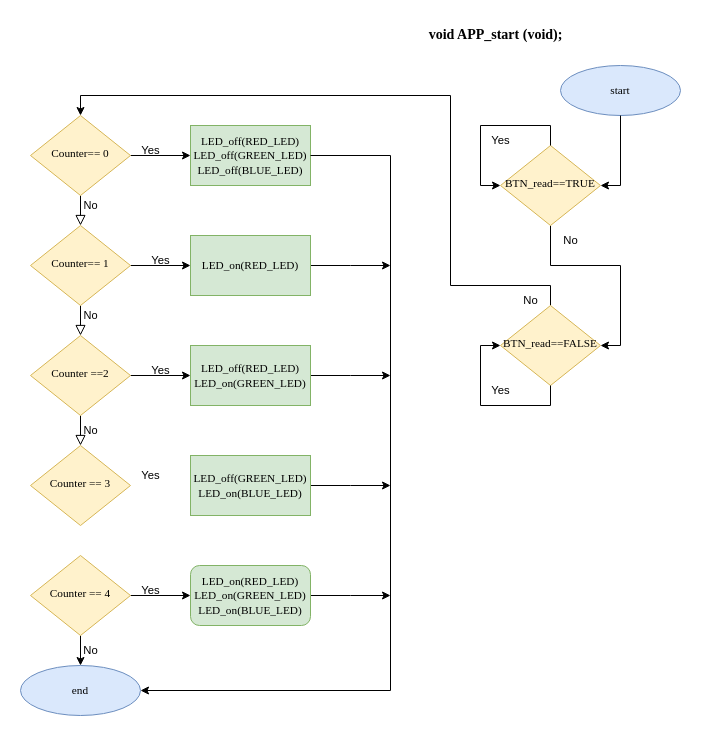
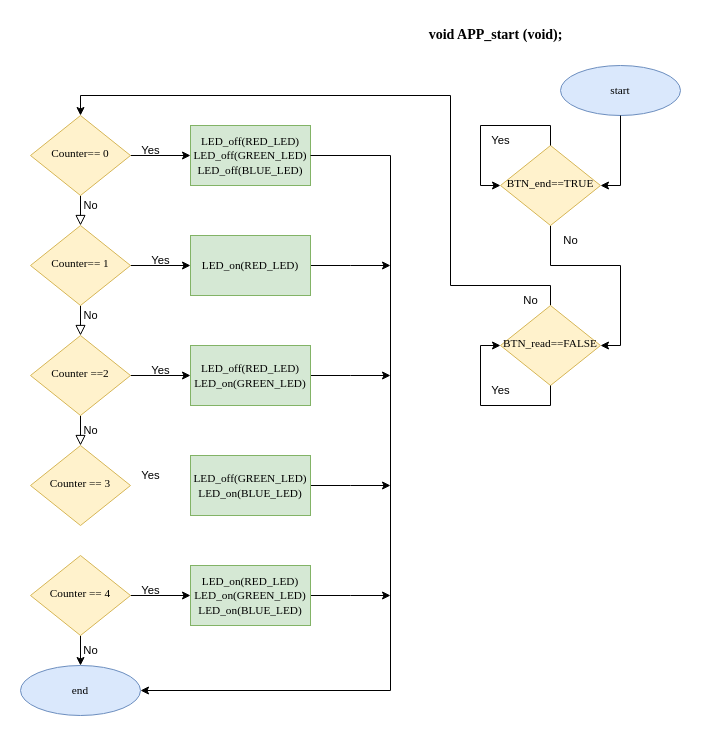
  <mxCell id="0" />
  <mxCell id="1" parent="0" />
  <mxCell id="2" value="No" style="edgeStyle=orthogonalEdgeStyle;rounded=0;html=1;jettySize=auto;orthogonalLoop=1;fontSize=11;endArrow=block;endFill=0;endSize=8;strokeWidth=1;shadow=0;labelBackgroundColor=none;exitX=0.5;exitY=1;exitDx=0;exitDy=0;entryX=0.5;entryY=0;entryDx=0;entryDy=0;" parent="1" source="7" edge="1" target="5"><mxGeometry x="-0.333" y="10" relative="1" as="geometry"><mxPoint as="offset" /><mxPoint x="80" y="355" as="sourcePoint" /><mxPoint x="80" y="395" as="targetPoint" /></mxGeometry></mxCell>
  <mxCell id="3" value="No" style="edgeStyle=orthogonalEdgeStyle;rounded=0;html=1;jettySize=auto;orthogonalLoop=1;fontSize=11;endArrow=block;endFill=0;endSize=8;strokeWidth=1;shadow=0;labelBackgroundColor=none;exitX=0.5;exitY=1;exitDx=0;exitDy=0;entryX=0.5;entryY=0;entryDx=0;entryDy=0;" parent="1" source="5" target="12" edge="1"><mxGeometry y="10" relative="1" as="geometry"><mxPoint as="offset" /><mxPoint x="140" y="485" as="sourcePoint" /><mxPoint x="80" y="515" as="targetPoint" /></mxGeometry></mxCell>
  <mxCell id="4" value="" style="edgeStyle=orthogonalEdgeStyle;rounded=0;orthogonalLoop=1;jettySize=auto;html=1;" edge="1" parent="1" source="5" target="26"><mxGeometry relative="1" as="geometry" /></mxCell>
  <mxCell id="5" value="&lt;font face=&quot;calibri&quot; style=&quot;font-size: 11.29px;&quot;&gt;Counter ==2&lt;/font&gt;" style="rhombus;whiteSpace=wrap;html=1;shadow=0;fontFamily=Helvetica;fontSize=12;align=center;strokeWidth=1;spacing=6;spacingTop=-4;fillColor=#fff2cc;strokeColor=#d6b656;" parent="1" vertex="1"><mxGeometry x="30" y="335" width="100" height="80" as="geometry" /></mxCell>
  <mxCell id="6" value="" style="edgeStyle=orthogonalEdgeStyle;rounded=0;orthogonalLoop=1;jettySize=auto;html=1;" edge="1" parent="1" source="7" target="28"><mxGeometry relative="1" as="geometry" /></mxCell>
  <mxCell id="7" value="&lt;font face=&quot;calibri&quot; style=&quot;font-size: 11.29px;&quot;&gt;Counter== 1&lt;/font&gt;" style="rhombus;whiteSpace=wrap;html=1;shadow=0;fontFamily=Helvetica;fontSize=12;align=center;strokeWidth=1;spacing=6;spacingTop=-4;fillColor=#fff2cc;strokeColor=#d6b656;" parent="1" vertex="1"><mxGeometry x="30" y="225" width="100" height="80" as="geometry" /></mxCell>
  <mxCell id="8" value="No" style="edgeStyle=orthogonalEdgeStyle;rounded=0;html=1;jettySize=auto;orthogonalLoop=1;fontSize=11;endArrow=block;endFill=0;endSize=8;strokeWidth=1;shadow=0;labelBackgroundColor=none;exitX=0.5;exitY=1;exitDx=0;exitDy=0;entryX=0.5;entryY=0;entryDx=0;entryDy=0;" parent="1" source="10" edge="1" target="7"><mxGeometry x="-0.333" y="10" relative="1" as="geometry"><mxPoint as="offset" /><mxPoint x="80" y="215" as="sourcePoint" /><mxPoint x="80" y="255" as="targetPoint" /></mxGeometry></mxCell>
  <mxCell id="9" value="" style="edgeStyle=orthogonalEdgeStyle;rounded=0;orthogonalLoop=1;jettySize=auto;html=1;" edge="1" parent="1" source="10" target="11"><mxGeometry relative="1" as="geometry" /></mxCell>
  <mxCell id="10" value="&lt;font style=&quot;font-size: 11.29px;&quot; face=&quot;calibri&quot;&gt;Counter== 0&lt;/font&gt;" style="rhombus;whiteSpace=wrap;html=1;shadow=0;fontFamily=Helvetica;fontSize=12;align=center;strokeWidth=1;spacing=6;spacingTop=-4;fillColor=#fff2cc;strokeColor=#d6b656;" parent="1" vertex="1"><mxGeometry x="30" y="115" width="100" height="80" as="geometry" /></mxCell>
  <mxCell id="11" value="&lt;div style=&quot;&quot;&gt;&lt;font style=&quot;font-size: 11.29px;&quot; face=&quot;calibri&quot;&gt;LED_off(RED_LED)&lt;/font&gt;&lt;br&gt;&lt;/div&gt;&lt;div style=&quot;&quot;&gt;&lt;font style=&quot;font-size: 11.29px;&quot; face=&quot;calibri&quot;&gt;LED_off(GREEN_LED)&lt;/font&gt;&lt;/div&gt;&lt;div style=&quot;&quot;&gt;&lt;font style=&quot;font-size: 11.29px;&quot; face=&quot;calibri&quot;&gt;LED_off(BLUE_LED)&lt;/font&gt;&lt;/div&gt;" style="rounded=0;whiteSpace=wrap;html=1;fillColor=#d5e8d4;strokeColor=#82b366;" parent="1" vertex="1"><mxGeometry x="190" y="125" width="120" height="60" as="geometry" /></mxCell>
  <mxCell id="12" value="&lt;font style=&quot;font-size: 11.29px;&quot; face=&quot;calibri&quot;&gt;Counter == 3&lt;/font&gt;" style="rhombus;whiteSpace=wrap;html=1;shadow=0;fontFamily=Helvetica;fontSize=12;align=center;strokeWidth=1;spacing=6;spacingTop=-4;fillColor=#fff2cc;strokeColor=#d6b656;" parent="1" vertex="1"><mxGeometry x="30" y="445" width="100" height="80" as="geometry" /></mxCell>
  <mxCell id="13" value="&lt;font style=&quot;font-size: 11.29px;&quot; face=&quot;calibri&quot;&gt;end&lt;/font&gt;" style="ellipse;whiteSpace=wrap;html=1;fillColor=#dae8fc;strokeColor=#6c8ebf;" parent="1" vertex="1"><mxGeometry x="20" y="665" width="120" height="50" as="geometry" /></mxCell>
  <mxCell id="14" value="&lt;font style=&quot;font-size: 11.29px;&quot; face=&quot;calibri&quot;&gt;start&lt;/font&gt;" style="ellipse;whiteSpace=wrap;html=1;fillColor=#dae8fc;strokeColor=#6c8ebf;" parent="1" vertex="1"><mxGeometry x="560" y="65" width="120" height="50" as="geometry" /></mxCell>
  <mxCell id="15" value="" style="endArrow=classic;html=1;rounded=0;exitX=1;exitY=0.5;exitDx=0;exitDy=0;entryX=1;entryY=0.5;entryDx=0;entryDy=0;" parent="1" source="11" target="13" edge="1"><mxGeometry width="50" height="50" relative="1" as="geometry"><mxPoint x="200" y="495" as="sourcePoint" /><mxPoint x="250" y="445" as="targetPoint" /><Array as="points"><mxPoint x="390" y="155" /><mxPoint x="390" y="690" /></Array></mxGeometry></mxCell>
  <mxCell id="16" value="" style="endArrow=classic;html=1;rounded=0;exitX=0.5;exitY=1;exitDx=0;exitDy=0;entryX=1;entryY=0.5;entryDx=0;entryDy=0;" parent="1" source="14" target="30" edge="1"><mxGeometry width="50" height="50" relative="1" as="geometry"><mxPoint x="790" y="315" as="sourcePoint" /><mxPoint x="620" y="135" as="targetPoint" /><Array as="points"><mxPoint x="620" y="185" /></Array></mxGeometry></mxCell>
  <mxCell id="17" value="&lt;b&gt;&lt;font style=&quot;font-size: 14px;&quot; face=&quot;calibri&quot;&gt;void APP_start (void);&lt;/font&gt;&lt;/b&gt;" style="text;html=1;align=center;verticalAlign=middle;resizable=0;points=[];autosize=1;strokeColor=none;fillColor=none;" parent="1" vertex="1"><mxGeometry x="420" y="20" width="150" height="30" as="geometry" /></mxCell>
  <mxCell id="18" style="edgeStyle=orthogonalEdgeStyle;rounded=0;orthogonalLoop=1;jettySize=auto;html=1;entryX=0.5;entryY=0;entryDx=0;entryDy=0;" edge="1" parent="1" source="20" target="13"><mxGeometry relative="1" as="geometry" /></mxCell>
  <mxCell id="19" value="" style="edgeStyle=orthogonalEdgeStyle;rounded=0;orthogonalLoop=1;jettySize=auto;html=1;" edge="1" parent="1" source="20" target="24"><mxGeometry relative="1" as="geometry" /></mxCell>
  <mxCell id="20" value="&lt;font style=&quot;font-size: 11.29px;&quot; face=&quot;calibri&quot;&gt;Counter == 4&lt;/font&gt;" style="rhombus;whiteSpace=wrap;html=1;shadow=0;fontFamily=Helvetica;fontSize=12;align=center;strokeWidth=1;spacing=6;spacingTop=-4;fillColor=#fff2cc;strokeColor=#d6b656;" vertex="1" parent="1"><mxGeometry x="30" y="555" width="100" height="80" as="geometry" /></mxCell>
  <mxCell id="21" style="edgeStyle=orthogonalEdgeStyle;rounded=0;orthogonalLoop=1;jettySize=auto;html=1;" edge="1" parent="1" source="22"><mxGeometry relative="1" as="geometry"><mxPoint x="390" y="485" as="targetPoint" /></mxGeometry></mxCell>
  <mxCell id="22" value="&lt;div style=&quot;&quot;&gt;&lt;span style=&quot;font-size: 11.29px; font-family: calibri; background-color: initial;&quot;&gt;LED_off(GREEN_LED)&lt;/span&gt;&lt;br&gt;&lt;/div&gt;&lt;div style=&quot;&quot;&gt;&lt;font style=&quot;font-size: 11.29px;&quot; face=&quot;calibri&quot;&gt;LED_on(BLUE_LED)&lt;/font&gt;&lt;/div&gt;" style="rounded=0;whiteSpace=wrap;html=1;fillColor=#d5e8d4;strokeColor=#82b366;" vertex="1" parent="1"><mxGeometry x="190" y="455" width="120" height="60" as="geometry" /></mxCell>
  <mxCell id="23" style="edgeStyle=orthogonalEdgeStyle;rounded=0;orthogonalLoop=1;jettySize=auto;html=1;" edge="1" parent="1" source="24"><mxGeometry relative="1" as="geometry"><mxPoint x="390" y="595" as="targetPoint" /></mxGeometry></mxCell>
- <mxCell id="24" value="&lt;div style=&quot;&quot;&gt;&lt;font style=&quot;font-size: 11.29px;&quot; face=&quot;calibri&quot;&gt;LED_on(RED_LED)&lt;/font&gt;&lt;br&gt;&lt;/div&gt;&lt;div style=&quot;&quot;&gt;&lt;font style=&quot;font-size: 11.29px;&quot; face=&quot;calibri&quot;&gt;LED_on(GREEN_LED)&lt;/font&gt;&lt;/div&gt;&lt;div style=&quot;&quot;&gt;&lt;font style=&quot;font-size: 11.29px;&quot; face=&quot;calibri&quot;&gt;LED_on(BLUE_LED)&lt;/font&gt;&lt;/div&gt;" style="whiteSpace=wrap;html=1;fillColor=#d5e8d4;strokeColor=#82b366;rounded=1;" vertex="1" parent="1"><mxGeometry x="190" y="565" width="120" height="60" as="geometry" /></mxCell>
+ <mxCell id="24" value="&lt;div style=&quot;&quot;&gt;&lt;font style=&quot;font-size: 11.29px;&quot; face=&quot;calibri&quot;&gt;LED_on(RED_LED)&lt;/font&gt;&lt;br&gt;&lt;/div&gt;&lt;div style=&quot;&quot;&gt;&lt;font style=&quot;font-size: 11.29px;&quot; face=&quot;calibri&quot;&gt;LED_on(GREEN_LED)&lt;/font&gt;&lt;/div&gt;&lt;div style=&quot;&quot;&gt;&lt;font style=&quot;font-size: 11.29px;&quot; face=&quot;calibri&quot;&gt;LED_on(BLUE_LED)&lt;/font&gt;&lt;/div&gt;" style="rounded=0;whiteSpace=wrap;html=1;fillColor=#d5e8d4;strokeColor=#82b366;" vertex="1" parent="1"><mxGeometry x="190" y="565" width="120" height="60" as="geometry" /></mxCell>
  <mxCell id="25" style="edgeStyle=orthogonalEdgeStyle;rounded=0;orthogonalLoop=1;jettySize=auto;html=1;" edge="1" parent="1" source="26"><mxGeometry relative="1" as="geometry"><mxPoint x="390" y="375" as="targetPoint" /></mxGeometry></mxCell>
  <mxCell id="26" value="&lt;div style=&quot;&quot;&gt;&lt;font style=&quot;font-size: 11.29px;&quot; face=&quot;calibri&quot;&gt;LED_off(RED_LED)&lt;/font&gt;&lt;br&gt;&lt;/div&gt;&lt;div style=&quot;&quot;&gt;&lt;font style=&quot;font-size: 11.29px;&quot; face=&quot;calibri&quot;&gt;LED_on(GREEN_LED)&lt;/font&gt;&lt;/div&gt;" style="rounded=0;whiteSpace=wrap;html=1;fillColor=#d5e8d4;strokeColor=#82b366;" vertex="1" parent="1"><mxGeometry x="190" y="345" width="120" height="60" as="geometry" /></mxCell>
  <mxCell id="27" style="edgeStyle=orthogonalEdgeStyle;rounded=0;orthogonalLoop=1;jettySize=auto;html=1;" edge="1" parent="1" source="28"><mxGeometry relative="1" as="geometry"><mxPoint x="390" y="265" as="targetPoint" /></mxGeometry></mxCell>
  <mxCell id="28" value="&lt;div style=&quot;&quot;&gt;&lt;font style=&quot;font-size: 11.29px;&quot; face=&quot;calibri&quot;&gt;LED_on(RED_LED)&lt;/font&gt;&lt;/div&gt;" style="rounded=0;whiteSpace=wrap;html=1;fillColor=#d5e8d4;strokeColor=#82b366;" vertex="1" parent="1"><mxGeometry x="190" y="235" width="120" height="60" as="geometry" /></mxCell>
  <mxCell id="29" style="edgeStyle=orthogonalEdgeStyle;rounded=0;orthogonalLoop=1;jettySize=auto;html=1;entryX=1;entryY=0.5;entryDx=0;entryDy=0;" edge="1" parent="1" source="30" target="33"><mxGeometry relative="1" as="geometry" /></mxCell>
- <mxCell id="30" value="&lt;font style=&quot;font-size: 11.29px;&quot; face=&quot;calibri&quot;&gt;BTN_read==TRUE&lt;/font&gt;" style="rhombus;whiteSpace=wrap;html=1;shadow=0;fontFamily=Helvetica;fontSize=12;align=center;strokeWidth=1;spacing=6;spacingTop=-4;fillColor=#fff2cc;strokeColor=#d6b656;" vertex="1" parent="1"><mxGeometry x="500" y="145" width="100" height="80" as="geometry" /></mxCell>
+ <mxCell id="30" value="&lt;font style=&quot;font-size: 11.29px;&quot; face=&quot;calibri&quot;&gt;BTN_end==TRUE&lt;/font&gt;" style="rhombus;whiteSpace=wrap;html=1;shadow=0;fontFamily=Helvetica;fontSize=12;align=center;strokeWidth=1;spacing=6;spacingTop=-4;fillColor=#fff2cc;strokeColor=#d6b656;" vertex="1" parent="1"><mxGeometry x="500" y="145" width="100" height="80" as="geometry" /></mxCell>
  <mxCell id="31" style="edgeStyle=orthogonalEdgeStyle;rounded=0;orthogonalLoop=1;jettySize=auto;html=1;entryX=0;entryY=0.5;entryDx=0;entryDy=0;" edge="1" parent="1" source="30" target="30"><mxGeometry relative="1" as="geometry"><mxPoint x="490" y="185" as="targetPoint" /><Array as="points"><mxPoint x="550" y="125" /><mxPoint x="480" y="125" /><mxPoint x="480" y="185" /></Array></mxGeometry></mxCell>
  <mxCell id="32" style="edgeStyle=orthogonalEdgeStyle;rounded=0;orthogonalLoop=1;jettySize=auto;html=1;exitX=0.5;exitY=0;exitDx=0;exitDy=0;entryX=0.5;entryY=0;entryDx=0;entryDy=0;" edge="1" parent="1" source="33" target="10"><mxGeometry relative="1" as="geometry"><mxPoint x="130" y="45" as="targetPoint" /><Array as="points"><mxPoint x="550" y="285" /><mxPoint x="450" y="285" /><mxPoint x="450" y="95" /><mxPoint x="80" y="95" /></Array></mxGeometry></mxCell>
  <mxCell id="33" value="&lt;font style=&quot;font-size: 11.29px;&quot; face=&quot;calibri&quot;&gt;BTN_read==FALSE&lt;/font&gt;" style="rhombus;whiteSpace=wrap;html=1;shadow=0;fontFamily=Helvetica;fontSize=12;align=center;strokeWidth=1;spacing=6;spacingTop=-4;fillColor=#fff2cc;strokeColor=#d6b656;" vertex="1" parent="1"><mxGeometry x="500" y="305" width="100" height="80" as="geometry" /></mxCell>
  <mxCell id="34" style="edgeStyle=orthogonalEdgeStyle;rounded=0;orthogonalLoop=1;jettySize=auto;html=1;entryX=0;entryY=0.5;entryDx=0;entryDy=0;" edge="1" parent="1" source="33" target="33"><mxGeometry relative="1" as="geometry"><mxPoint x="490" y="345" as="targetPoint" /><Array as="points"><mxPoint x="550" y="405" /><mxPoint x="480" y="405" /><mxPoint x="480" y="345" /></Array></mxGeometry></mxCell>
  <mxCell id="35" value="&lt;font style=&quot;font-size: 11.29px;&quot;&gt;Yes&lt;/font&gt;" style="text;html=1;align=center;verticalAlign=middle;resizable=0;points=[];autosize=1;strokeColor=none;fillColor=none;" vertex="1" parent="1"><mxGeometry x="480" y="125" width="40" height="30" as="geometry" /></mxCell>
  <mxCell id="36" value="&lt;font style=&quot;font-size: 11.29px;&quot;&gt;Yes&lt;/font&gt;" style="text;html=1;align=center;verticalAlign=middle;resizable=0;points=[];autosize=1;strokeColor=none;fillColor=none;" vertex="1" parent="1"><mxGeometry x="480" y="375" width="40" height="30" as="geometry" /></mxCell>
  <mxCell id="37" value="&lt;font style=&quot;font-size: 11.29px;&quot;&gt;Yes&lt;/font&gt;" style="text;html=1;align=center;verticalAlign=middle;resizable=0;points=[];autosize=1;strokeColor=none;fillColor=none;" vertex="1" parent="1"><mxGeometry x="130" y="575" width="40" height="30" as="geometry" /></mxCell>
  <mxCell id="38" value="&lt;font style=&quot;font-size: 11.29px;&quot;&gt;No&lt;/font&gt;" style="text;html=1;align=center;verticalAlign=middle;resizable=0;points=[];autosize=1;strokeColor=none;fillColor=none;" vertex="1" parent="1"><mxGeometry x="550" y="225" width="40" height="30" as="geometry" /></mxCell>
  <mxCell id="39" value="&lt;font style=&quot;font-size: 11.29px;&quot;&gt;Yes&lt;/font&gt;" style="text;html=1;align=center;verticalAlign=middle;resizable=0;points=[];autosize=1;strokeColor=none;fillColor=none;" vertex="1" parent="1"><mxGeometry x="130" y="460" width="40" height="30" as="geometry" /></mxCell>
  <mxCell id="40" value="&lt;font style=&quot;font-size: 11.29px;&quot;&gt;Yes&lt;/font&gt;" style="text;html=1;align=center;verticalAlign=middle;resizable=0;points=[];autosize=1;strokeColor=none;fillColor=none;" vertex="1" parent="1"><mxGeometry x="140" y="355" width="40" height="30" as="geometry" /></mxCell>
  <mxCell id="41" value="&lt;font style=&quot;font-size: 11.29px;&quot;&gt;Yes&lt;/font&gt;" style="text;html=1;align=center;verticalAlign=middle;resizable=0;points=[];autosize=1;strokeColor=none;fillColor=none;" vertex="1" parent="1"><mxGeometry x="140" y="245" width="40" height="30" as="geometry" /></mxCell>
  <mxCell id="42" value="&lt;font style=&quot;font-size: 11.29px;&quot;&gt;Yes&lt;/font&gt;" style="text;html=1;align=center;verticalAlign=middle;resizable=0;points=[];autosize=1;strokeColor=none;fillColor=none;" vertex="1" parent="1"><mxGeometry x="130" y="135" width="40" height="30" as="geometry" /></mxCell>
  <mxCell id="43" value="&lt;font style=&quot;font-size: 11.29px;&quot;&gt;No&lt;/font&gt;" style="text;html=1;align=center;verticalAlign=middle;resizable=0;points=[];autosize=1;strokeColor=none;fillColor=none;" vertex="1" parent="1"><mxGeometry x="70" y="635" width="40" height="30" as="geometry" /></mxCell>
  <mxCell id="44" value="&lt;font style=&quot;font-size: 11.29px;&quot;&gt;No&lt;/font&gt;" style="text;html=1;align=center;verticalAlign=middle;resizable=0;points=[];autosize=1;strokeColor=none;fillColor=none;" vertex="1" parent="1"><mxGeometry x="510" y="285" width="40" height="30" as="geometry" /></mxCell>
